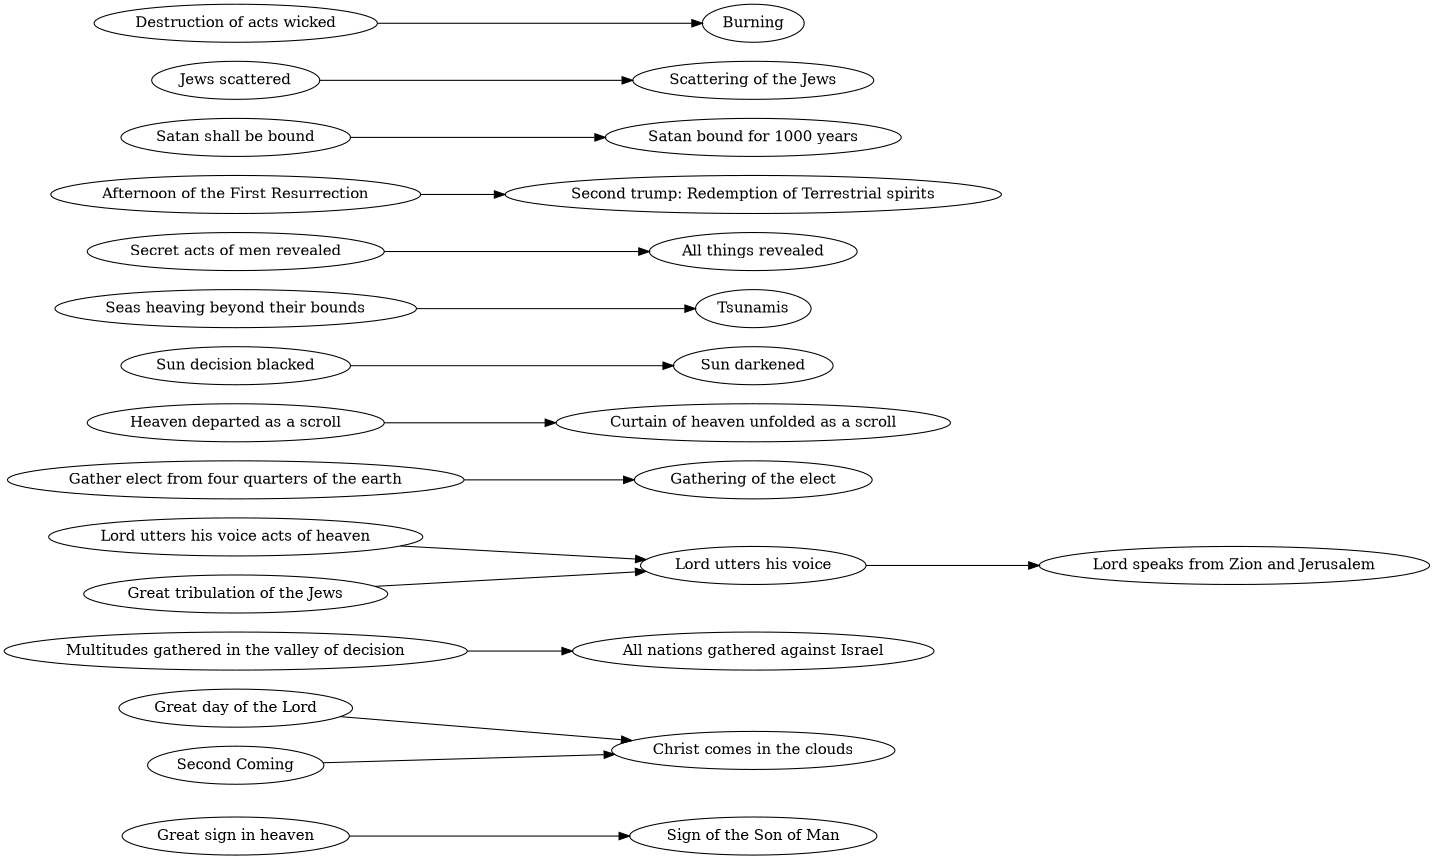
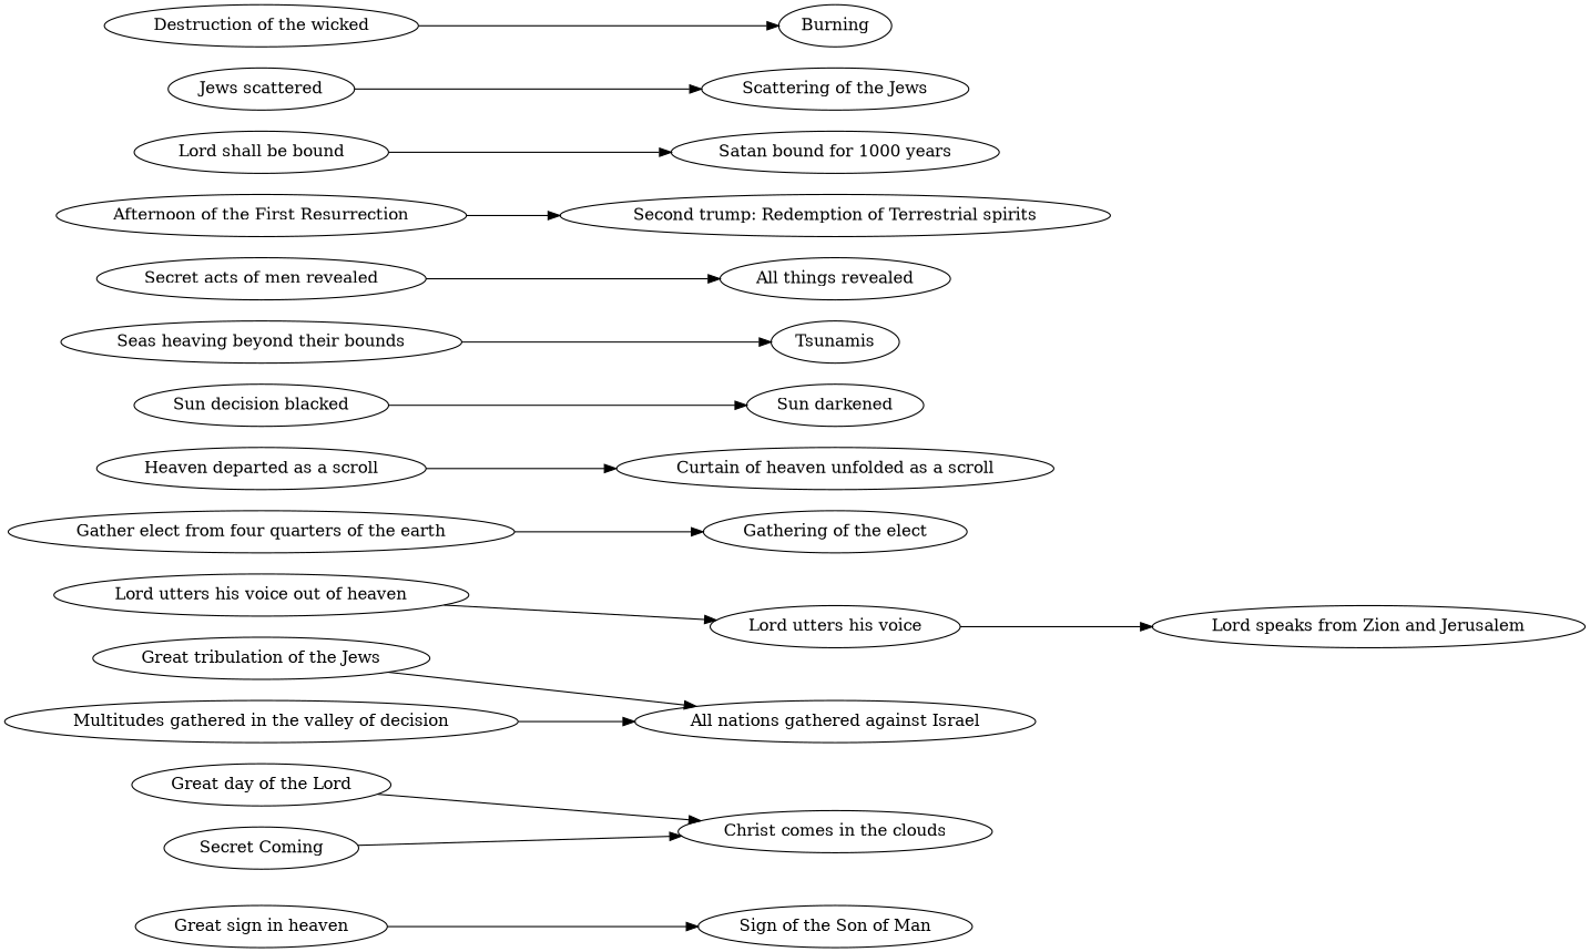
  digraph {
    rankdir=LR
    "Great sign in heaven"
    "Sign of the Son of Man"
    "Great day of the Lord"
    "Christ comes in the clouds"
-   "Second Coming"
-   "Lord utters his voice out of heaven" [label="Lord utters his voice acts of heaven"]
+   "Second Coming" [label="Secret Coming"]
+   "Lord utters his voice out of heaven"
    "Lord utters his voice"
    "Lord speaks from Zion and Jerusalem"
    "Multitudes gathered in the valley of decision"
    "All nations gathered against Israel"
    "Great tribulation of the Jews"
    "Gather elect from four quarters of the earth"
    "Gathering of the elect"
    "Heaven departed as a scroll"
    "Curtain of heaven unfolded as a scroll"
    n16 [label="Sun decision blacked"]
    "Sun darkened"
    "Seas heaving beyond their bounds"
    Tsunamis
    "Secret acts of men revealed"
    "All things revealed"
    "Afternoon of the First Resurrection"
    "Second trump: Redemption of Terrestrial spirits"
-   "Satan shall be bound"
+   "Satan shall be bound" [label="Lord shall be bound"]
    "Satan bound for 1000 years"
    "Jews scattered"
    "Scattering of the Jews"
-   "Destruction of the wicked" [label="Destruction of acts wicked"]
+   "Destruction of the wicked"
    Burning
    "Great sign in heaven" -> "Sign of the Son of Man"
    "Great day of the Lord" -> "Christ comes in the clouds"
    "Second Coming" -> "Christ comes in the clouds"
    "Lord utters his voice out of heaven" -> "Lord utters his voice"
    "Lord utters his voice" -> "Lord speaks from Zion and Jerusalem"
    "Multitudes gathered in the valley of decision" -> "All nations gathered against Israel"
-   "Great tribulation of the Jews" -> "Lord utters his voice"
+   "Great tribulation of the Jews" -> "All nations gathered against Israel"
    "Gather elect from four quarters of the earth" -> "Gathering of the elect"
    "Heaven departed as a scroll" -> "Curtain of heaven unfolded as a scroll"
    n16 -> "Sun darkened"
    "Seas heaving beyond their bounds" -> Tsunamis
    "Secret acts of men revealed" -> "All things revealed"
    "Afternoon of the First Resurrection" -> "Second trump: Redemption of Terrestrial spirits"
    "Satan shall be bound" -> "Satan bound for 1000 years"
    "Jews scattered" -> "Scattering of the Jews"
    "Destruction of the wicked" -> Burning
  }
